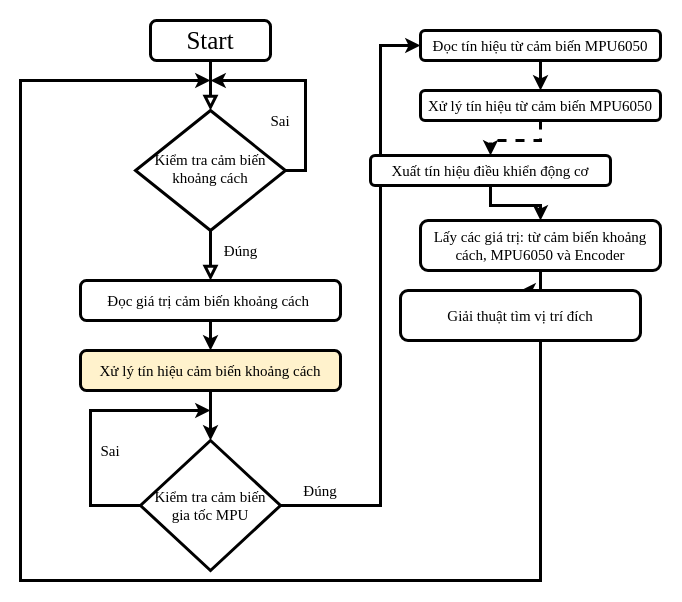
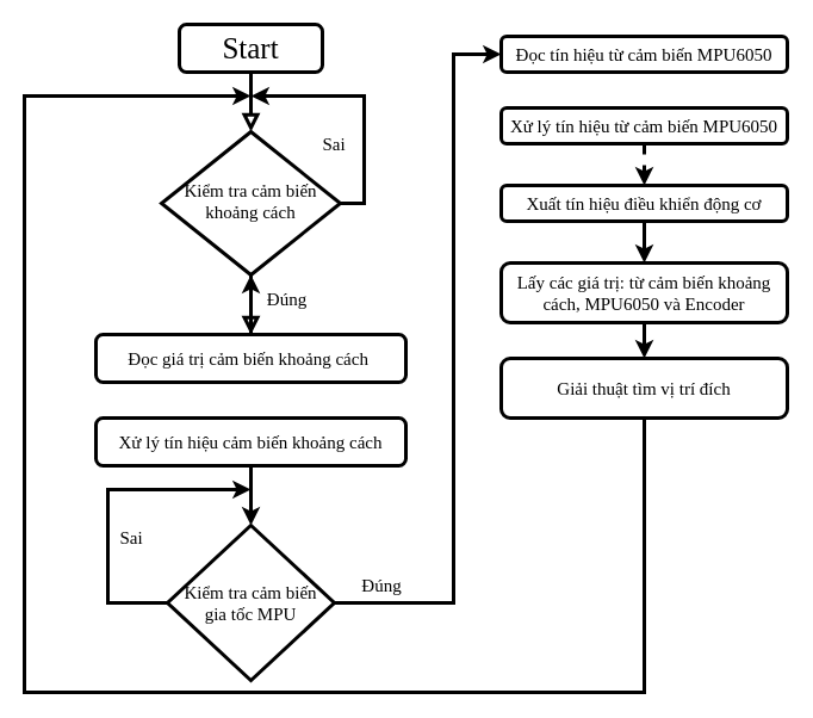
  <mxCell id="0" />
  <mxCell id="1" parent="0" />
  <mxCell id="2" value="" style="rounded=0;html=1;jettySize=auto;orthogonalLoop=1;fontSize=11;endArrow=block;endFill=0;endSize=8;strokeWidth=3;shadow=0;labelBackgroundColor=none;edgeStyle=orthogonalEdgeStyle;fontFamily=Times New Roman;horizontal=1;labelBorderColor=none;" parent="1" source="3" target="6" edge="1"><mxGeometry relative="1" as="geometry" /></mxCell>
  <mxCell id="3" value="&lt;font style=&quot;font-size: 25px&quot;&gt;Start&lt;/font&gt;" style="rounded=1;whiteSpace=wrap;html=1;fontSize=12;glass=0;strokeWidth=3;shadow=0;fontFamily=Times New Roman;horizontal=1;labelBackgroundColor=none;labelBorderColor=none;" parent="1" vertex="1"><mxGeometry x="150" y="20" width="120" height="40" as="geometry" /></mxCell>
  <mxCell id="4" value="&lt;font style=&quot;font-size: 15px&quot;&gt;Đúng&lt;/font&gt;" style="rounded=0;html=1;jettySize=auto;orthogonalLoop=1;fontSize=11;endArrow=block;endFill=0;endSize=8;strokeWidth=3;shadow=0;labelBackgroundColor=none;edgeStyle=orthogonalEdgeStyle;fontFamily=Times New Roman;horizontal=1;labelBorderColor=none;" parent="1" source="6" edge="1"><mxGeometry x="-0.2" y="30" relative="1" as="geometry"><mxPoint as="offset" /><mxPoint x="210" y="280" as="targetPoint" /></mxGeometry></mxCell>
  <mxCell id="5" style="edgeStyle=orthogonalEdgeStyle;rounded=0;orthogonalLoop=1;jettySize=auto;html=1;exitX=1;exitY=0.5;exitDx=0;exitDy=0;fontFamily=Times New Roman;horizontal=1;labelBackgroundColor=none;labelBorderColor=none;strokeWidth=3;" parent="1" source="6" edge="1"><mxGeometry relative="1" as="geometry"><mxPoint x="210" y="80" as="targetPoint" /><Array as="points"><mxPoint x="305" y="170" /><mxPoint x="305" y="80" /><mxPoint x="220" y="80" /></Array></mxGeometry></mxCell>
  <mxCell id="6" value="&lt;font style=&quot;font-size: 15px&quot;&gt;Kiểm tra cảm biến &lt;br&gt;khoảng cách&lt;/font&gt;" style="rhombus;whiteSpace=wrap;html=1;shadow=0;fontFamily=Times New Roman;fontSize=12;align=center;strokeWidth=3;spacing=6;spacingTop=-4;horizontal=1;labelBackgroundColor=none;labelBorderColor=none;" parent="1" vertex="1"><mxGeometry x="135" y="110" width="150" height="120" as="geometry" /></mxCell>
- <mxCell id="7" value="" style="edgeStyle=orthogonalEdgeStyle;rounded=0;orthogonalLoop=1;jettySize=auto;html=1;fontFamily=Times New Roman;horizontal=1;labelBackgroundColor=none;labelBorderColor=none;strokeWidth=3;" parent="1" source="8" target="11" edge="1"><mxGeometry relative="1" as="geometry" /></mxCell>
+ <mxCell id="7" value="" style="edgeStyle=orthogonalEdgeStyle;rounded=0;orthogonalLoop=1;jettySize=auto;html=1;fontFamily=Times New Roman;horizontal=1;labelBackgroundColor=none;labelBorderColor=none;strokeWidth=3;" parent="1" source="8" target="6" edge="1"><mxGeometry relative="1" as="geometry" /></mxCell>
  <mxCell id="8" value="&lt;font style=&quot;font-size: 15px&quot;&gt;Đọc giá trị cảm biến khoảng cách&amp;nbsp;&lt;/font&gt;" style="rounded=1;whiteSpace=wrap;html=1;fontSize=12;glass=0;strokeWidth=3;shadow=0;fontFamily=Times New Roman;horizontal=1;labelBackgroundColor=none;labelBorderColor=none;" parent="1" vertex="1"><mxGeometry x="80" y="280" width="260" height="40" as="geometry" /></mxCell>
  <mxCell id="9" value="&lt;font style=&quot;font-size: 15px&quot;&gt;Sai&lt;/font&gt;" style="text;html=1;strokeColor=none;fillColor=none;align=center;verticalAlign=middle;whiteSpace=wrap;rounded=0;fontFamily=Times New Roman;horizontal=1;labelBackgroundColor=none;labelBorderColor=none;strokeWidth=3;" parent="1" vertex="1"><mxGeometry x="260" y="110" width="40" height="20" as="geometry" /></mxCell>
  <mxCell id="10" value="" style="edgeStyle=orthogonalEdgeStyle;rounded=0;orthogonalLoop=1;jettySize=auto;html=1;fontFamily=Times New Roman;horizontal=1;labelBackgroundColor=none;labelBorderColor=none;strokeWidth=3;" parent="1" source="11" edge="1"><mxGeometry relative="1" as="geometry"><mxPoint x="210" y="440" as="targetPoint" /></mxGeometry></mxCell>
- <mxCell id="11" value="&lt;font style=&quot;font-size: 15px&quot;&gt;Xử lý tín hiệu cảm biến khoảng cách&lt;/font&gt;" style="rounded=1;whiteSpace=wrap;html=1;fontSize=12;glass=0;strokeWidth=3;shadow=0;fontFamily=Times New Roman;horizontal=1;labelBackgroundColor=none;labelBorderColor=none;fillColor=#fff2cc;" parent="1" vertex="1"><mxGeometry x="80" y="350" width="260" height="40" as="geometry" /></mxCell>
+ <mxCell id="11" value="&lt;font style=&quot;font-size: 15px&quot;&gt;Xử lý tín hiệu cảm biến khoảng cách&lt;/font&gt;" style="rounded=1;whiteSpace=wrap;html=1;fontSize=12;glass=0;strokeWidth=3;shadow=0;fontFamily=Times New Roman;horizontal=1;labelBackgroundColor=none;labelBorderColor=none;" parent="1" vertex="1"><mxGeometry x="80" y="350" width="260" height="40" as="geometry" /></mxCell>
  <mxCell id="12" style="edgeStyle=orthogonalEdgeStyle;rounded=0;orthogonalLoop=1;jettySize=auto;html=1;entryX=0;entryY=0.5;entryDx=0;entryDy=0;fontFamily=Times New Roman;horizontal=1;labelBackgroundColor=none;labelBorderColor=none;strokeWidth=3;" parent="1" source="14" target="16" edge="1"><mxGeometry relative="1" as="geometry"><Array as="points"><mxPoint x="380" y="505" /><mxPoint x="380" y="45" /></Array></mxGeometry></mxCell>
  <mxCell id="13" style="edgeStyle=orthogonalEdgeStyle;rounded=0;orthogonalLoop=1;jettySize=auto;html=1;fontFamily=Times New Roman;horizontal=1;labelBackgroundColor=none;labelBorderColor=none;strokeWidth=3;" parent="1" source="14" edge="1"><mxGeometry relative="1" as="geometry"><mxPoint x="210" y="410" as="targetPoint" /><Array as="points"><mxPoint x="90" y="505" /><mxPoint x="90" y="410" /></Array></mxGeometry></mxCell>
  <mxCell id="14" value="&lt;font style=&quot;font-size: 15px&quot;&gt;Kiểm tra cảm biến &lt;br&gt;gia tốc MPU&lt;/font&gt;" style="rhombus;whiteSpace=wrap;html=1;fontFamily=Times New Roman;horizontal=1;labelBackgroundColor=none;labelBorderColor=none;strokeWidth=3;" parent="1" vertex="1"><mxGeometry x="140" y="440" width="140" height="130" as="geometry" /></mxCell>
- <mxCell id="15" style="edgeStyle=orthogonalEdgeStyle;rounded=0;orthogonalLoop=1;jettySize=auto;html=1;exitX=0.5;exitY=1;exitDx=0;exitDy=0;entryX=0.5;entryY=0;entryDx=0;entryDy=0;fontFamily=Times New Roman;horizontal=1;labelBackgroundColor=none;labelBorderColor=none;strokeWidth=3;" parent="1" source="16" target="20" edge="1"><mxGeometry relative="1" as="geometry" /></mxCell>
  <mxCell id="16" value="&lt;font style=&quot;font-size: 15px&quot;&gt;Đọc tín hiệu từ cảm biến MPU6050&lt;/font&gt;" style="rounded=1;whiteSpace=wrap;html=1;fontFamily=Times New Roman;horizontal=1;labelBackgroundColor=none;labelBorderColor=none;strokeWidth=3;" parent="1" vertex="1"><mxGeometry x="420" y="30" width="240" height="30" as="geometry" /></mxCell>
  <mxCell id="17" value="&lt;font style=&quot;font-size: 15px&quot;&gt;Sai&lt;/font&gt;" style="text;html=1;strokeColor=none;fillColor=none;align=center;verticalAlign=middle;whiteSpace=wrap;rounded=0;fontFamily=Times New Roman;horizontal=1;labelBackgroundColor=none;labelBorderColor=none;strokeWidth=3;" parent="1" vertex="1"><mxGeometry x="90" y="440" width="40" height="20" as="geometry" /></mxCell>
  <mxCell id="18" value="&lt;font style=&quot;font-size: 15px&quot;&gt;Đúng&lt;/font&gt;" style="text;html=1;strokeColor=none;fillColor=none;align=center;verticalAlign=middle;whiteSpace=wrap;rounded=0;fontFamily=Times New Roman;horizontal=1;labelBackgroundColor=none;labelBorderColor=none;strokeWidth=3;" parent="1" vertex="1"><mxGeometry x="300" y="480" width="40" height="20" as="geometry" /></mxCell>
  <mxCell id="19" style="edgeStyle=orthogonalEdgeStyle;rounded=0;orthogonalLoop=1;jettySize=auto;html=1;exitX=0.5;exitY=1;exitDx=0;exitDy=0;entryX=0.5;entryY=0;entryDx=0;entryDy=0;fontFamily=Times New Roman;horizontal=1;labelBackgroundColor=none;labelBorderColor=none;strokeWidth=3;dashed=1;" parent="1" source="20" target="22" edge="1"><mxGeometry relative="1" as="geometry"><mxPoint x="539.931" y="120" as="targetPoint" /></mxGeometry></mxCell>
  <mxCell id="20" value="&lt;font style=&quot;font-size: 15px&quot;&gt;Xử lý tín hiệu từ cảm biến MPU6050&lt;/font&gt;" style="rounded=1;whiteSpace=wrap;html=1;fontFamily=Times New Roman;horizontal=1;labelBackgroundColor=none;labelBorderColor=none;strokeWidth=3;" parent="1" vertex="1"><mxGeometry x="420" y="90" width="240" height="30" as="geometry" /></mxCell>
  <mxCell id="21" style="edgeStyle=orthogonalEdgeStyle;rounded=0;orthogonalLoop=1;jettySize=auto;html=1;exitX=0.5;exitY=1;exitDx=0;exitDy=0;entryX=0.5;entryY=0;entryDx=0;entryDy=0;fontFamily=Times New Roman;horizontal=1;labelBackgroundColor=none;labelBorderColor=none;strokeWidth=3;" parent="1" source="22" target="24" edge="1"><mxGeometry relative="1" as="geometry" /></mxCell>
- <mxCell id="22" value="&lt;font style=&quot;font-size: 15px&quot;&gt;Xuất tín hiệu điều khiển động cơ&lt;/font&gt;" style="rounded=1;whiteSpace=wrap;html=1;fontFamily=Times New Roman;horizontal=1;labelBackgroundColor=none;labelBorderColor=none;strokeWidth=3;" parent="1" vertex="1"><mxGeometry x="370" y="155" width="240" height="30" as="geometry" /></mxCell>
+ <mxCell id="22" value="&lt;font style=&quot;font-size: 15px&quot;&gt;Xuất tín hiệu điều khiển động cơ&lt;/font&gt;" style="rounded=1;whiteSpace=wrap;html=1;fontFamily=Times New Roman;horizontal=1;labelBackgroundColor=none;labelBorderColor=none;strokeWidth=3;" parent="1" vertex="1"><mxGeometry x="420" y="155" width="240" height="30" as="geometry" /></mxCell>
  <mxCell id="23" value="" style="edgeStyle=orthogonalEdgeStyle;rounded=0;orthogonalLoop=1;jettySize=auto;html=1;strokeWidth=3;" edge="1" parent="1" source="24" target="26"><mxGeometry relative="1" as="geometry" /></mxCell>
  <mxCell id="24" value="&lt;font style=&quot;font-size: 15px&quot;&gt;Lấy các giá trị: từ cảm biến khoảng cách, MPU6050 và Encoder&lt;/font&gt;" style="rounded=1;whiteSpace=wrap;html=1;fontFamily=Times New Roman;horizontal=1;labelBackgroundColor=none;labelBorderColor=none;strokeWidth=3;" parent="1" vertex="1"><mxGeometry x="420" y="220" width="240" height="50" as="geometry" /></mxCell>
  <mxCell id="25" style="edgeStyle=orthogonalEdgeStyle;rounded=0;orthogonalLoop=1;jettySize=auto;html=1;strokeWidth=3;" edge="1" parent="1" source="26"><mxGeometry relative="1" as="geometry"><mxPoint x="210" y="80" as="targetPoint" /><Array as="points"><mxPoint x="540" y="580" /><mxPoint x="20" y="580" /><mxPoint x="20" y="80" /></Array></mxGeometry></mxCell>
- <mxCell id="26" value="&lt;font style=&quot;font-size: 15px&quot;&gt;Giải thuật tìm vị trí đích&lt;/font&gt;" style="rounded=1;whiteSpace=wrap;html=1;fontFamily=Times New Roman;horizontal=1;labelBackgroundColor=none;labelBorderColor=none;strokeWidth=3;" vertex="1" parent="1"><mxGeometry x="400" y="290" width="240" height="50" as="geometry" /></mxCell>
+ <mxCell id="26" value="&lt;font style=&quot;font-size: 15px&quot;&gt;Giải thuật tìm vị trí đích&lt;/font&gt;" style="rounded=1;whiteSpace=wrap;html=1;fontFamily=Times New Roman;horizontal=1;labelBackgroundColor=none;labelBorderColor=none;strokeWidth=3;" vertex="1" parent="1"><mxGeometry x="420" y="300" width="240" height="50" as="geometry" /></mxCell>
